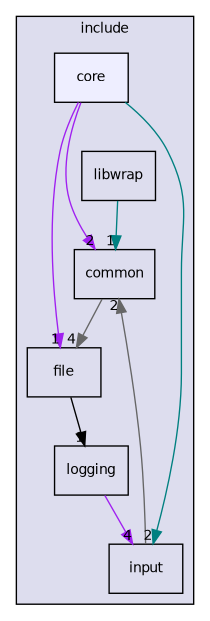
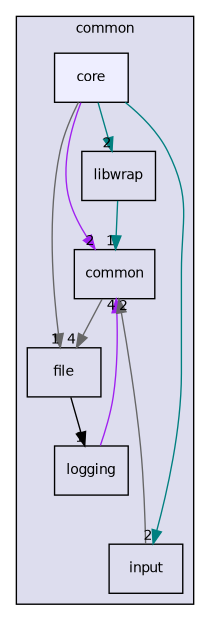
  digraph {
    compound=true
    node [fontname=Helvetica fontsize=10 shape=box]
    edge [color=purple headlabel=2 labeldistance=1.5 labelfontname=Helvetica labelfontsize=10]
    n1 [label=common]
    n2 [label=file]
    n3 [label=logging]
    n4 [label=libwrap]
    n5 [label=input]
    n6 [fillcolor="#eeeeff" label=core pencolor=black style=filled]
    subgraph cluster_1 {
      bgcolor="#ddddee"
      fontname=Helvetica
      fontsize=10
-     label=include
+     label=common
      pencolor=black
      n1
      n2
      n3
      n4
      n5
      n6
    }
    n1 -> n2 [color=gray40 headlabel=4]
    n2 -> n3 [color=black headlabel=1]
-   n3 -> n5 [headlabel=4]
+   n3 -> n1 [headlabel=4]
    n4 -> n1 [color=teal headlabel=1]
    n5 -> n1 [color=gray40]
    n6 -> n1
-   n6 -> n2 [headlabel=1]
+   n6 -> n2 [color=gray40 headlabel=1]
+   n6 -> n4 [color=teal]
    n6 -> n5 [color=teal]
  }
